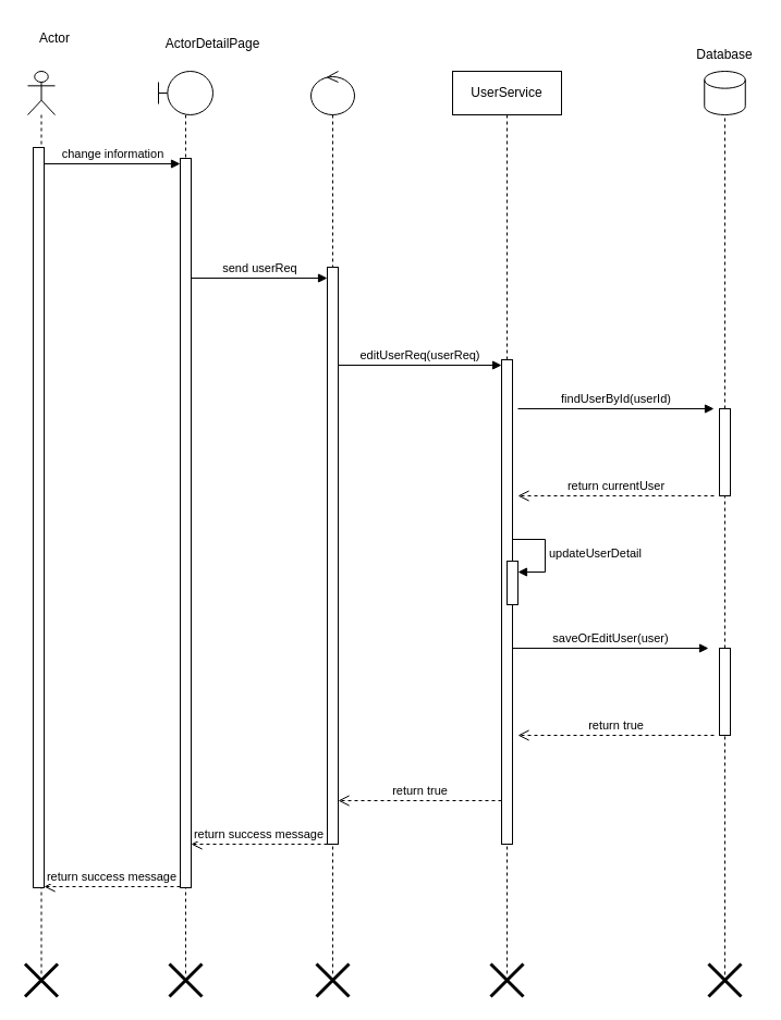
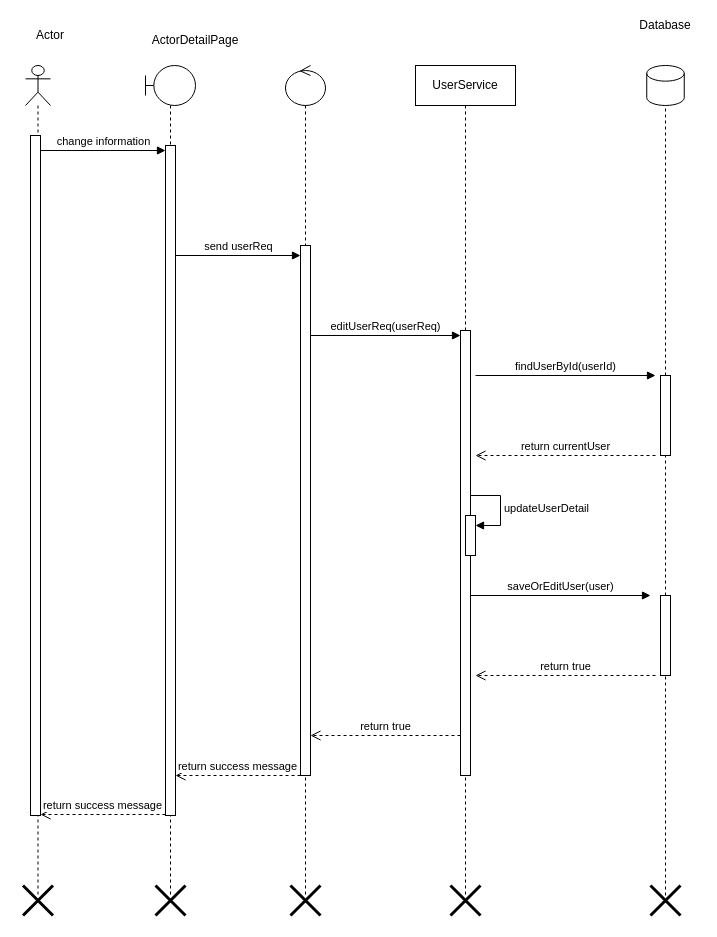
  <mxCell id="0" />
  <mxCell id="1" parent="0" />
  <mxCell id="2" value="" style="shape=umlLifeline;perimeter=lifelinePerimeter;whiteSpace=wrap;html=1;container=1;dropTarget=0;collapsible=0;recursiveResize=0;outlineConnect=0;portConstraint=eastwest;newEdgeStyle={&quot;curved&quot;:0,&quot;rounded&quot;:0};participant=umlActor;" vertex="1" parent="1"><mxGeometry x="25" y="65" width="25" height="830" as="geometry" /></mxCell>
  <mxCell id="3" value="" style="html=1;points=[[0,0,0,0,5],[0,1,0,0,-5],[1,0,0,0,5],[1,1,0,0,-5]];perimeter=orthogonalPerimeter;outlineConnect=0;targetShapes=umlLifeline;portConstraint=eastwest;newEdgeStyle={&quot;curved&quot;:0,&quot;rounded&quot;:0};" vertex="1" parent="2"><mxGeometry x="5" y="70" width="10" height="680" as="geometry" /></mxCell>
  <mxCell id="4" value="Actor" style="text;html=1;strokeColor=none;fillColor=none;align=center;verticalAlign=middle;whiteSpace=wrap;rounded=0;" vertex="1" parent="1"><mxGeometry x="20" y="20" width="60" height="30" as="geometry" /></mxCell>
  <mxCell id="5" value="" style="shape=umlLifeline;perimeter=lifelinePerimeter;whiteSpace=wrap;html=1;container=1;dropTarget=0;collapsible=0;recursiveResize=0;outlineConnect=0;portConstraint=eastwest;newEdgeStyle={&quot;curved&quot;:0,&quot;rounded&quot;:0};participant=umlBoundary;" vertex="1" parent="1"><mxGeometry x="145" y="65" width="50" height="830" as="geometry" /></mxCell>
  <mxCell id="6" value="" style="html=1;points=[[0,0,0,0,5],[0,1,0,0,-5],[1,0,0,0,5],[1,1,0,0,-5]];perimeter=orthogonalPerimeter;outlineConnect=0;targetShapes=umlLifeline;portConstraint=eastwest;newEdgeStyle={&quot;curved&quot;:0,&quot;rounded&quot;:0};" vertex="1" parent="5"><mxGeometry x="20" y="80" width="10" height="670" as="geometry" /></mxCell>
  <mxCell id="7" value="ActorDetailPage" style="text;html=1;strokeColor=none;fillColor=none;align=center;verticalAlign=middle;whiteSpace=wrap;rounded=0;" vertex="1" parent="1"><mxGeometry x="165" y="25" width="60" height="30" as="geometry" /></mxCell>
  <mxCell id="8" value="change information" style="html=1;verticalAlign=bottom;startArrow=none;endArrow=block;startSize=8;curved=0;rounded=0;entryX=0;entryY=0;entryDx=0;entryDy=5;startFill=0;" edge="1" parent="1" source="3" target="6"><mxGeometry x="0.008" relative="1" as="geometry"><mxPoint x="45" y="150" as="sourcePoint" /><mxPoint as="offset" /></mxGeometry></mxCell>
  <mxCell id="9" value="send userReq" style="html=1;verticalAlign=bottom;startArrow=none;endArrow=block;startSize=8;curved=0;rounded=0;startFill=0;" edge="1" parent="1" target="11"><mxGeometry relative="1" as="geometry"><mxPoint x="175" y="255" as="sourcePoint" /><mxPoint x="300" y="256.42" as="targetPoint" /></mxGeometry></mxCell>
  <mxCell id="10" value="" style="shape=umlLifeline;perimeter=lifelinePerimeter;whiteSpace=wrap;html=1;container=1;dropTarget=0;collapsible=0;recursiveResize=0;outlineConnect=0;portConstraint=eastwest;newEdgeStyle={&quot;curved&quot;:0,&quot;rounded&quot;:0};participant=umlControl;" vertex="1" parent="1"><mxGeometry x="285" y="65" width="40" height="830" as="geometry" /></mxCell>
  <mxCell id="11" value="" style="html=1;points=[[0,0,0,0,5],[0,1,0,0,-5],[1,0,0,0,5],[1,1,0,0,-5]];perimeter=orthogonalPerimeter;outlineConnect=0;targetShapes=umlLifeline;portConstraint=eastwest;newEdgeStyle={&quot;curved&quot;:0,&quot;rounded&quot;:0};" vertex="1" parent="10"><mxGeometry x="15" y="180" width="10" height="530" as="geometry" /></mxCell>
  <mxCell id="12" value="UserService" style="shape=umlLifeline;perimeter=lifelinePerimeter;whiteSpace=wrap;html=1;container=1;dropTarget=0;collapsible=0;recursiveResize=0;outlineConnect=0;portConstraint=eastwest;newEdgeStyle={&quot;curved&quot;:0,&quot;rounded&quot;:0};" vertex="1" parent="1"><mxGeometry x="415" y="65" width="100" height="830" as="geometry" /></mxCell>
  <mxCell id="13" value="" style="html=1;points=[[0,0,0,0,5],[0,1,0,0,-5],[1,0,0,0,5],[1,1,0,0,-5]];perimeter=orthogonalPerimeter;outlineConnect=0;targetShapes=umlLifeline;portConstraint=eastwest;newEdgeStyle={&quot;curved&quot;:0,&quot;rounded&quot;:0};" vertex="1" parent="12"><mxGeometry x="45" y="265" width="10" height="445" as="geometry" /></mxCell>
  <mxCell id="14" value="" style="html=1;points=[[0,0,0,0,5],[0,1,0,0,-5],[1,0,0,0,5],[1,1,0,0,-5]];perimeter=orthogonalPerimeter;outlineConnect=0;targetShapes=umlLifeline;portConstraint=eastwest;newEdgeStyle={&quot;curved&quot;:0,&quot;rounded&quot;:0};" vertex="1" parent="12"><mxGeometry x="50" y="450" width="10" height="40" as="geometry" /></mxCell>
  <mxCell id="15" value="updateUserDetail" style="html=1;align=left;spacingLeft=2;endArrow=block;rounded=0;edgeStyle=orthogonalEdgeStyle;curved=0;rounded=0;" edge="1" parent="12" target="14"><mxGeometry relative="1" as="geometry"><mxPoint x="55" y="430" as="sourcePoint" /><Array as="points"><mxPoint x="85" y="460" /></Array></mxGeometry></mxCell>
  <mxCell id="16" value="editUserReq(userReq)" style="html=1;verticalAlign=bottom;startArrow=none;endArrow=block;startSize=8;curved=0;rounded=0;entryX=0;entryY=0;entryDx=0;entryDy=5;startFill=0;" edge="1" parent="1" source="11" target="13"><mxGeometry relative="1" as="geometry"><mxPoint x="390" y="335" as="sourcePoint" /><mxPoint as="offset" /></mxGeometry></mxCell>
  <mxCell id="17" value="return true" style="html=1;verticalAlign=bottom;endArrow=open;dashed=1;endSize=8;curved=0;rounded=0;" edge="1" parent="1"><mxGeometry x="0.004" relative="1" as="geometry"><mxPoint x="310" y="735" as="targetPoint" /><mxPoint x="460" y="735" as="sourcePoint" /><mxPoint as="offset" /></mxGeometry></mxCell>
  <mxCell id="18" value="return success message" style="html=1;verticalAlign=bottom;endArrow=open;dashed=1;endSize=8;curved=0;rounded=0;" edge="1" parent="1"><mxGeometry x="0.008" relative="1" as="geometry"><mxPoint x="175" y="775" as="targetPoint" /><mxPoint x="300" y="775" as="sourcePoint" /><mxPoint as="offset" /></mxGeometry></mxCell>
  <mxCell id="19" value="return success message" style="html=1;verticalAlign=bottom;endArrow=open;dashed=1;endSize=8;curved=0;rounded=0;" edge="1" parent="1"><mxGeometry relative="1" as="geometry"><mxPoint x="165" y="814" as="sourcePoint" /><mxPoint x="40" y="814" as="targetPoint" /></mxGeometry></mxCell>
  <mxCell id="20" value="" style="shape=cylinder3;whiteSpace=wrap;html=1;boundedLbl=1;backgroundOutline=1;size=7.833;" vertex="1" parent="1"><mxGeometry x="646.25" y="65" width="37.5" height="40" as="geometry" /></mxCell>
  <mxCell id="21" value="" style="endArrow=none;dashed=1;html=1;rounded=0;entryX=0.5;entryY=1;entryDx=0;entryDy=0;entryPerimeter=0;" edge="1" parent="1" target="20" source="30"><mxGeometry width="50" height="50" relative="1" as="geometry"><mxPoint x="665" y="815" as="sourcePoint" /><mxPoint x="406.25" y="25" as="targetPoint" /></mxGeometry></mxCell>
- <mxCell id="22" value="Database" style="text;html=1;strokeColor=none;fillColor=none;align=center;verticalAlign=middle;whiteSpace=wrap;rounded=0;" vertex="1" parent="1"><mxGeometry x="635" y="35" width="60" height="30" as="geometry" /></mxCell>
+ <mxCell id="22" value="Database" style="text;html=1;strokeColor=none;fillColor=none;align=center;verticalAlign=middle;whiteSpace=wrap;rounded=0;" vertex="1" parent="1"><mxGeometry x="635" y="10" width="60" height="30" as="geometry" /></mxCell>
  <mxCell id="23" value="" style="shape=umlDestroy;whiteSpace=wrap;html=1;strokeWidth=3;targetShapes=umlLifeline;" vertex="1" parent="1"><mxGeometry x="650" y="885" width="30" height="30" as="geometry" /></mxCell>
  <mxCell id="24" value="return currentUser" style="html=1;verticalAlign=bottom;endArrow=open;dashed=1;endSize=8;curved=0;rounded=0;" edge="1" parent="1"><mxGeometry relative="1" as="geometry"><mxPoint x="655" y="455" as="sourcePoint" /><mxPoint x="475" y="455" as="targetPoint" /></mxGeometry></mxCell>
  <mxCell id="25" value="" style="shape=umlDestroy;whiteSpace=wrap;html=1;strokeWidth=3;targetShapes=umlLifeline;" vertex="1" parent="1"><mxGeometry x="450" y="885" width="30" height="30" as="geometry" /></mxCell>
  <mxCell id="26" value="" style="shape=umlDestroy;whiteSpace=wrap;html=1;strokeWidth=3;targetShapes=umlLifeline;" vertex="1" parent="1"><mxGeometry x="290" y="885" width="30" height="30" as="geometry" /></mxCell>
  <mxCell id="27" value="" style="shape=umlDestroy;whiteSpace=wrap;html=1;strokeWidth=3;targetShapes=umlLifeline;" vertex="1" parent="1"><mxGeometry x="155" y="885" width="30" height="30" as="geometry" /></mxCell>
  <mxCell id="28" value="" style="shape=umlDestroy;whiteSpace=wrap;html=1;strokeWidth=3;targetShapes=umlLifeline;" vertex="1" parent="1"><mxGeometry x="22.5" y="885" width="30" height="30" as="geometry" /></mxCell>
  <mxCell id="29" value="" style="endArrow=none;dashed=1;html=1;rounded=0;entryX=0.5;entryY=1;entryDx=0;entryDy=0;entryPerimeter=0;" edge="1" parent="1" source="34" target="30"><mxGeometry width="50" height="50" relative="1" as="geometry"><mxPoint x="665" y="815" as="sourcePoint" /><mxPoint x="665" y="105" as="targetPoint" /></mxGeometry></mxCell>
  <mxCell id="30" value="" style="html=1;points=[[0,0,0,0,5],[0,1,0,0,-5],[1,0,0,0,5],[1,1,0,0,-5]];perimeter=orthogonalPerimeter;outlineConnect=0;targetShapes=umlLifeline;portConstraint=eastwest;newEdgeStyle={&quot;curved&quot;:0,&quot;rounded&quot;:0};" vertex="1" parent="1"><mxGeometry x="660" y="375" width="10" height="80" as="geometry" /></mxCell>
  <mxCell id="31" value="findUserById(userId)" style="html=1;verticalAlign=bottom;startArrow=none;endArrow=block;startSize=8;curved=0;rounded=0;startFill=0;" edge="1" parent="1"><mxGeometry relative="1" as="geometry"><mxPoint x="475" y="375" as="sourcePoint" /><mxPoint as="offset" /><mxPoint x="655" y="375" as="targetPoint" /></mxGeometry></mxCell>
  <mxCell id="32" value="saveOrEditUser(user)" style="html=1;verticalAlign=bottom;startArrow=none;endArrow=block;startSize=8;curved=0;rounded=0;startFill=0;" edge="1" parent="1"><mxGeometry relative="1" as="geometry"><mxPoint x="470" y="595" as="sourcePoint" /><mxPoint as="offset" /><mxPoint x="650" y="595" as="targetPoint" /></mxGeometry></mxCell>
  <mxCell id="33" value="" style="endArrow=none;dashed=1;html=1;rounded=0;entryX=0.5;entryY=1;entryDx=0;entryDy=0;entryPerimeter=0;exitX=0.5;exitY=0.333;exitDx=0;exitDy=0;exitPerimeter=0;" edge="1" parent="1" source="23" target="34"><mxGeometry width="50" height="50" relative="1" as="geometry"><mxPoint x="665" y="815" as="sourcePoint" /><mxPoint x="665" y="455" as="targetPoint" /></mxGeometry></mxCell>
  <mxCell id="34" value="" style="html=1;points=[[0,0,0,0,5],[0,1,0,0,-5],[1,0,0,0,5],[1,1,0,0,-5]];perimeter=orthogonalPerimeter;outlineConnect=0;targetShapes=umlLifeline;portConstraint=eastwest;newEdgeStyle={&quot;curved&quot;:0,&quot;rounded&quot;:0};" vertex="1" parent="1"><mxGeometry x="660" y="595" width="10" height="80" as="geometry" /></mxCell>
  <mxCell id="35" value="return true" style="html=1;verticalAlign=bottom;endArrow=open;dashed=1;endSize=8;curved=0;rounded=0;" edge="1" parent="1"><mxGeometry x="0.004" relative="1" as="geometry"><mxPoint x="475" y="675" as="targetPoint" /><mxPoint x="655" y="675" as="sourcePoint" /><mxPoint as="offset" /></mxGeometry></mxCell>
